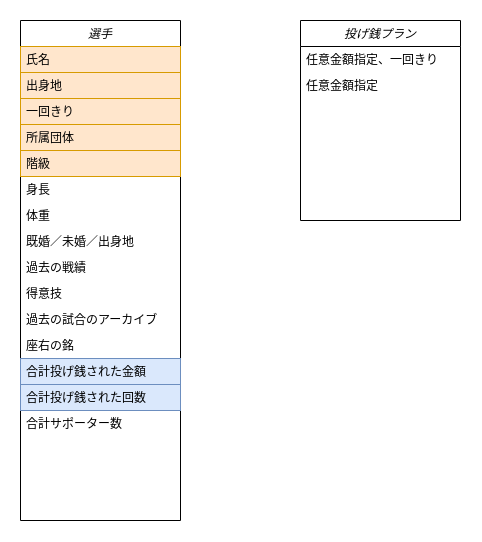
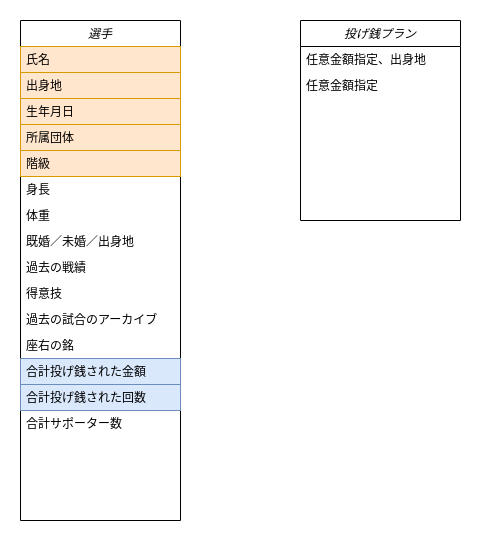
  <mxCell id="0" />
  <mxCell id="1" parent="0" />
  <mxCell id="2" value="選手" style="swimlane;fontStyle=2;align=center;verticalAlign=top;childLayout=stackLayout;horizontal=1;startSize=26;horizontalStack=0;resizeParent=1;resizeLast=0;collapsible=1;marginBottom=0;rounded=0;shadow=0;strokeWidth=1;" vertex="1" parent="1"><mxGeometry x="20" y="20" width="160" height="500" as="geometry"><mxRectangle x="230" y="140" width="160" height="26" as="alternateBounds" /></mxGeometry></mxCell>
  <mxCell id="3" value="氏名" style="text;align=left;verticalAlign=top;spacingLeft=4;spacingRight=4;overflow=hidden;rotatable=0;points=[[0,0.5],[1,0.5]];portConstraint=eastwest;fillColor=#ffe6cc;strokeColor=#d79b00;" vertex="1" parent="2"><mxGeometry y="26" width="160" height="26" as="geometry" /></mxCell>
  <mxCell id="4" value="出身地" style="text;align=left;verticalAlign=top;spacingLeft=4;spacingRight=4;overflow=hidden;rotatable=0;points=[[0,0.5],[1,0.5]];portConstraint=eastwest;rounded=0;shadow=0;html=0;fillColor=#ffe6cc;strokeColor=#d79b00;" vertex="1" parent="2"><mxGeometry y="52" width="160" height="26" as="geometry" /></mxCell>
- <mxCell id="5" value="一回きり" style="text;align=left;verticalAlign=top;spacingLeft=4;spacingRight=4;overflow=hidden;rotatable=0;points=[[0,0.5],[1,0.5]];portConstraint=eastwest;rounded=0;shadow=0;html=0;fillColor=#ffe6cc;strokeColor=#d79b00;" vertex="1" parent="2"><mxGeometry y="78" width="160" height="26" as="geometry" /></mxCell>
+ <mxCell id="5" value="生年月日" style="text;align=left;verticalAlign=top;spacingLeft=4;spacingRight=4;overflow=hidden;rotatable=0;points=[[0,0.5],[1,0.5]];portConstraint=eastwest;rounded=0;shadow=0;html=0;fillColor=#ffe6cc;strokeColor=#d79b00;" vertex="1" parent="2"><mxGeometry y="78" width="160" height="26" as="geometry" /></mxCell>
  <mxCell id="6" value="所属団体" style="text;align=left;verticalAlign=top;spacingLeft=4;spacingRight=4;overflow=hidden;rotatable=0;points=[[0,0.5],[1,0.5]];portConstraint=eastwest;rounded=0;shadow=0;html=0;fillColor=#ffe6cc;strokeColor=#d79b00;" vertex="1" parent="2"><mxGeometry y="104" width="160" height="26" as="geometry" /></mxCell>
  <mxCell id="7" value="階級" style="text;align=left;verticalAlign=top;spacingLeft=4;spacingRight=4;overflow=hidden;rotatable=0;points=[[0,0.5],[1,0.5]];portConstraint=eastwest;rounded=0;shadow=0;html=0;fillColor=#ffe6cc;strokeColor=#d79b00;" vertex="1" parent="2"><mxGeometry y="130" width="160" height="26" as="geometry" /></mxCell>
  <mxCell id="8" value="身長" style="text;align=left;verticalAlign=top;spacingLeft=4;spacingRight=4;overflow=hidden;rotatable=0;points=[[0,0.5],[1,0.5]];portConstraint=eastwest;rounded=0;shadow=0;html=0;" vertex="1" parent="2"><mxGeometry y="156" width="160" height="26" as="geometry" /></mxCell>
  <mxCell id="9" value="体重" style="text;align=left;verticalAlign=top;spacingLeft=4;spacingRight=4;overflow=hidden;rotatable=0;points=[[0,0.5],[1,0.5]];portConstraint=eastwest;rounded=0;shadow=0;html=0;" vertex="1" parent="2"><mxGeometry y="182" width="160" height="26" as="geometry" /></mxCell>
  <mxCell id="10" value="既婚／未婚／出身地" style="text;align=left;verticalAlign=top;spacingLeft=4;spacingRight=4;overflow=hidden;rotatable=0;points=[[0,0.5],[1,0.5]];portConstraint=eastwest;rounded=0;shadow=0;html=0;" vertex="1" parent="2"><mxGeometry y="208" width="160" height="26" as="geometry" /></mxCell>
  <mxCell id="11" value="過去の戦績" style="text;align=left;verticalAlign=top;spacingLeft=4;spacingRight=4;overflow=hidden;rotatable=0;points=[[0,0.5],[1,0.5]];portConstraint=eastwest;rounded=0;shadow=0;html=0;" vertex="1" parent="2"><mxGeometry y="234" width="160" height="26" as="geometry" /></mxCell>
  <mxCell id="12" value="得意技" style="text;align=left;verticalAlign=top;spacingLeft=4;spacingRight=4;overflow=hidden;rotatable=0;points=[[0,0.5],[1,0.5]];portConstraint=eastwest;rounded=0;shadow=0;html=0;" vertex="1" parent="2"><mxGeometry y="260" width="160" height="26" as="geometry" /></mxCell>
  <mxCell id="13" value="過去の試合のアーカイブ" style="text;align=left;verticalAlign=top;spacingLeft=4;spacingRight=4;overflow=hidden;rotatable=0;points=[[0,0.5],[1,0.5]];portConstraint=eastwest;rounded=0;shadow=0;html=0;" vertex="1" parent="2"><mxGeometry y="286" width="160" height="26" as="geometry" /></mxCell>
  <mxCell id="14" value="座右の銘" style="text;align=left;verticalAlign=top;spacingLeft=4;spacingRight=4;overflow=hidden;rotatable=0;points=[[0,0.5],[1,0.5]];portConstraint=eastwest;rounded=0;shadow=0;html=0;" vertex="1" parent="2"><mxGeometry y="312" width="160" height="26" as="geometry" /></mxCell>
  <mxCell id="15" value="合計投げ銭された金額" style="text;align=left;verticalAlign=top;spacingLeft=4;spacingRight=4;overflow=hidden;rotatable=0;points=[[0,0.5],[1,0.5]];portConstraint=eastwest;rounded=0;shadow=0;html=0;fillColor=#dae8fc;strokeColor=#6c8ebf;" vertex="1" parent="2"><mxGeometry y="338" width="160" height="26" as="geometry" /></mxCell>
  <mxCell id="16" value="合計投げ銭された回数" style="text;align=left;verticalAlign=top;spacingLeft=4;spacingRight=4;overflow=hidden;rotatable=0;points=[[0,0.5],[1,0.5]];portConstraint=eastwest;rounded=0;shadow=0;html=0;fillColor=#dae8fc;strokeColor=#6c8ebf;" vertex="1" parent="2"><mxGeometry y="364" width="160" height="26" as="geometry" /></mxCell>
  <mxCell id="17" value="合計サポーター数" style="text;align=left;verticalAlign=top;spacingLeft=4;spacingRight=4;overflow=hidden;rotatable=0;points=[[0,0.5],[1,0.5]];portConstraint=eastwest;rounded=0;shadow=0;html=0;" vertex="1" parent="2"><mxGeometry y="390" width="160" height="26" as="geometry" /></mxCell>
  <mxCell id="18" value="投げ銭プラン" style="swimlane;fontStyle=2;align=center;verticalAlign=top;childLayout=stackLayout;horizontal=1;startSize=26;horizontalStack=0;resizeParent=1;resizeLast=0;collapsible=1;marginBottom=0;rounded=0;shadow=0;strokeWidth=1;" vertex="1" parent="1"><mxGeometry x="300" y="20" width="160" height="200" as="geometry"><mxRectangle x="230" y="140" width="160" height="26" as="alternateBounds" /></mxGeometry></mxCell>
- <mxCell id="19" value="任意金額指定、一回きり" style="text;align=left;verticalAlign=top;spacingLeft=4;spacingRight=4;overflow=hidden;rotatable=0;points=[[0,0.5],[1,0.5]];portConstraint=eastwest;rounded=0;shadow=0;html=0;" vertex="1" parent="18"><mxGeometry y="26" width="160" height="26" as="geometry" /></mxCell>
+ <mxCell id="19" value="任意金額指定、出身地" style="text;align=left;verticalAlign=top;spacingLeft=4;spacingRight=4;overflow=hidden;rotatable=0;points=[[0,0.5],[1,0.5]];portConstraint=eastwest;rounded=0;shadow=0;html=0;" vertex="1" parent="18"><mxGeometry y="26" width="160" height="26" as="geometry" /></mxCell>
  <mxCell id="20" value="任意金額指定" style="text;align=left;verticalAlign=top;spacingLeft=4;spacingRight=4;overflow=hidden;rotatable=0;points=[[0,0.5],[1,0.5]];portConstraint=eastwest;rounded=0;shadow=0;html=0;" vertex="1" parent="18"><mxGeometry y="52" width="160" height="26" as="geometry" /></mxCell>
